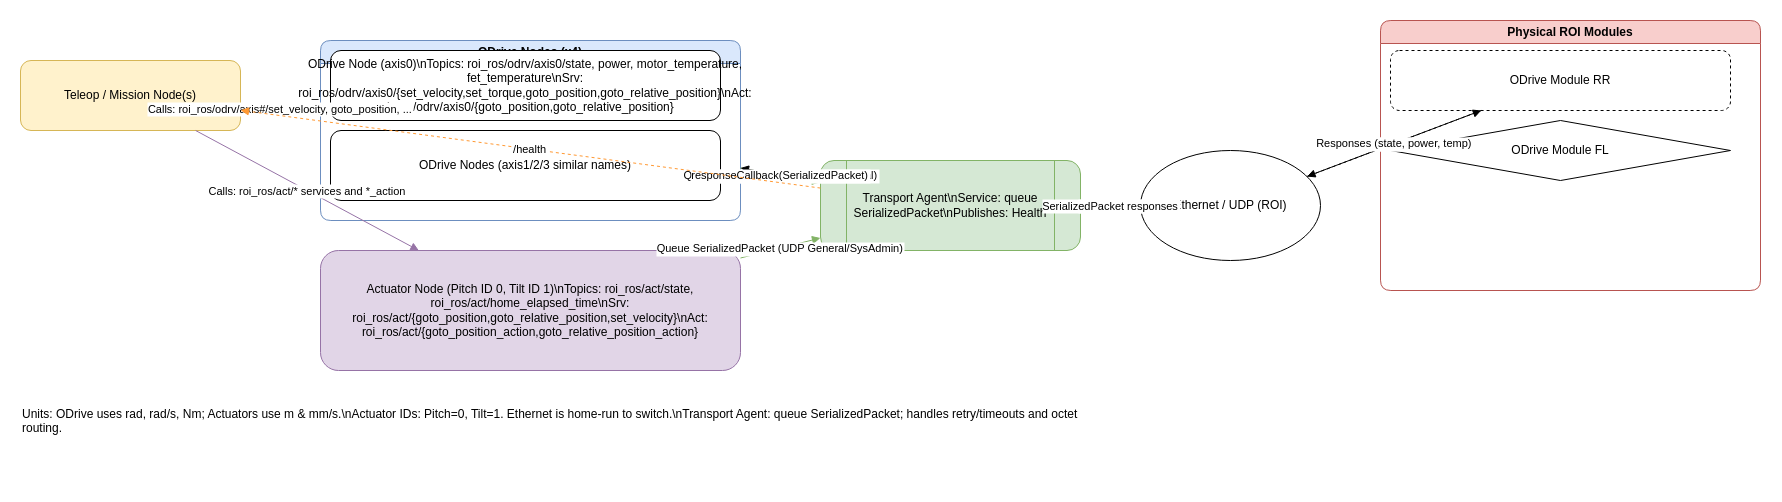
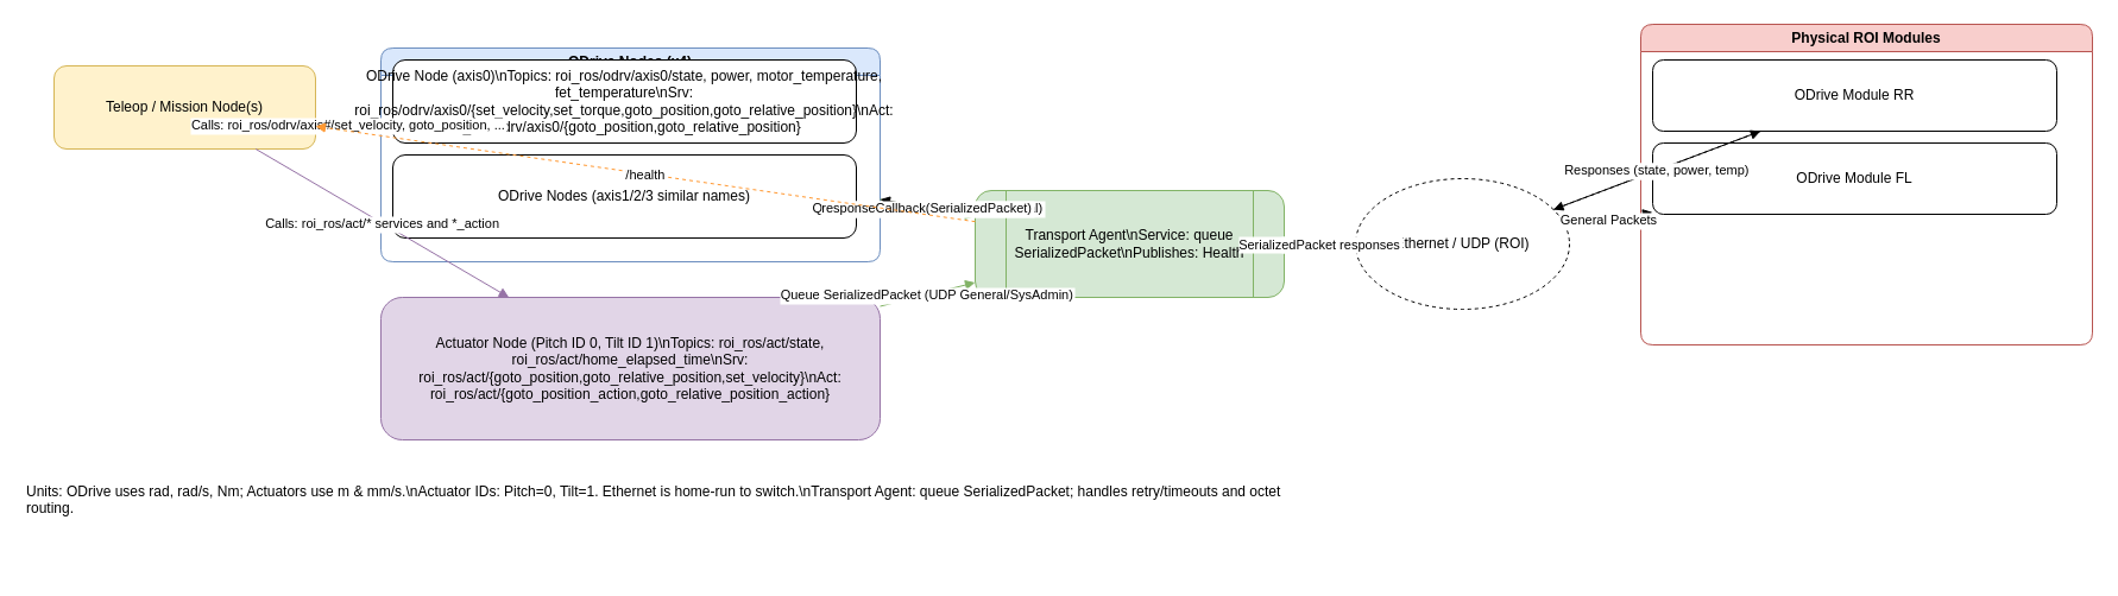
  <mxCell id="0" />
  <mxCell id="1" parent="0" />
- <mxCell id="2" value="Teleop / Mission Node(s)" style="rounded=1;whiteSpace=wrap;html=1;fillColor=#fff2cc;strokeColor=#d6b656;" vertex="1" parent="1"><mxGeometry x="20" y="60" width="220" height="70" as="geometry" /></mxCell>
+ <mxCell id="2" value="Teleop / Mission Node(s)" style="rounded=1;whiteSpace=wrap;html=1;fillColor=#fff2cc;strokeColor=#d6b656;" vertex="1" parent="1"><mxGeometry x="45" y="55" width="220" height="70" as="geometry" /></mxCell>
  <mxCell id="3" value="ODrive Nodes (x4)" style="swimlane;rounded=1;childLayout=stackLayout;horizontal=1;resizable=1;whiteSpace=wrap;html=1;fillColor=#dae8fc;strokeColor=#6c8ebf;" vertex="1" parent="1"><mxGeometry x="320" y="40" width="420" height="180" as="geometry" /></mxCell>
  <mxCell id="4" value="ODrive Node (axis0)\nTopics: roi_ros/odrv/axis0/state, power, motor_temperature, fet_temperature\nSrv: roi_ros/odrv/axis0/{set_velocity,set_torque,goto_position,goto_relative_position}\nAct: roi_ros/odrv/axis0/{goto_position,goto_relative_position}" style="rounded=1;whiteSpace=wrap;html=1;" vertex="1" parent="3"><mxGeometry x="10" y="10" width="390" height="70" as="geometry" /></mxCell>
  <mxCell id="5" value="ODrive Nodes (axis1/2/3 similar names)" style="rounded=1;whiteSpace=wrap;html=1;" vertex="1" parent="3"><mxGeometry x="10" y="90" width="390" height="70" as="geometry" /></mxCell>
  <mxCell id="6" value="Actuator Node (Pitch ID 0, Tilt ID 1)\nTopics: roi_ros/act/state, roi_ros/act/home_elapsed_time\nSrv: roi_ros/act/{goto_position,goto_relative_position,set_velocity}\nAct: roi_ros/act/{goto_position_action,goto_relative_position_action}" style="rounded=1;whiteSpace=wrap;html=1;fillColor=#e1d5e7;strokeColor=#9673a6;" vertex="1" parent="1"><mxGeometry x="320" y="250" width="420" height="120" as="geometry" /></mxCell>
  <mxCell id="7" value="Transport Agent\nService: queue SerializedPacket\nPublishes: Health" style="shape=process;rounded=1;whiteSpace=wrap;html=1;fillColor=#d5e8d4;strokeColor=#82b366;" vertex="1" parent="1"><mxGeometry x="820" y="160" width="260" height="90" as="geometry" /></mxCell>
- <mxCell id="8" value="Ethernet / UDP (ROI)" style="ellipse;whiteSpace=wrap;html=1;fillColor=#ffffff;strokeColor=#000000;dashed=0;" vertex="1" parent="1"><mxGeometry x="1140" y="150" width="180" height="110" as="geometry" /></mxCell>
+ <mxCell id="8" value="Ethernet / UDP (ROI)" style="ellipse;whiteSpace=wrap;html=1;fillColor=#ffffff;strokeColor=#000000;dashed=1;" vertex="1" parent="1"><mxGeometry x="1140" y="150" width="180" height="110" as="geometry" /></mxCell>
  <mxCell id="9" value="Physical ROI Modules" style="swimlane;rounded=1;whiteSpace=wrap;html=1;fillColor=#f8cecc;strokeColor=#b85450;" vertex="1" parent="1"><mxGeometry x="1380" y="20" width="380" height="270" as="geometry" /></mxCell>
- <mxCell id="10" value="ODrive Module RR" style="rounded=1;whiteSpace=wrap;html=1;dashed=1;" vertex="1" parent="9"><mxGeometry x="10" y="30" width="340" height="60" as="geometry" /></mxCell>
- <mxCell id="11" value="ODrive Module FL" style="rhombus;whiteSpace=wrap;html=1;" vertex="1" parent="9"><mxGeometry x="10" y="100" width="340" height="60" as="geometry" /></mxCell>
+ <mxCell id="10" value="ODrive Module RR" style="rounded=1;whiteSpace=wrap;html=1;" vertex="1" parent="9"><mxGeometry x="10" y="30" width="340" height="60" as="geometry" /></mxCell>
+ <mxCell id="11" value="ODrive Module FL" style="rounded=1;whiteSpace=wrap;html=1;" vertex="1" parent="9"><mxGeometry x="10" y="100" width="340" height="60" as="geometry" /></mxCell>
  <mxCell id="12" value="Calls: roi_ros/odrv/axis#/set_velocity, goto_position, ..." style="endArrow=block;endFill=1;strokeColor=#6c8ebf;" edge="1" parent="1" source="2" target="3"><mxGeometry relative="1" as="geometry" /></mxCell>
  <mxCell id="13" value="Calls: roi_ros/act/* services and *_action" style="endArrow=block;endFill=1;strokeColor=#9673a6;" edge="1" parent="1" source="2" target="6"><mxGeometry relative="1" as="geometry" /></mxCell>
  <mxCell id="14" value="Queue SerializedPacket (UDP General)" style="endArrow=block;endFill=1;strokeColor=#82b366;" edge="1" parent="1" source="3" target="7"><mxGeometry relative="1" as="geometry" /></mxCell>
  <mxCell id="15" value="Queue SerializedPacket (UDP General/SysAdmin)" style="endArrow=block;endFill=1;strokeColor=#82b366;" edge="1" parent="1" source="6" target="7"><mxGeometry relative="1" as="geometry" /></mxCell>
  <mxCell id="16" value="UDP packets" style="endArrow=block;endFill=1;dashed=1;" edge="1" parent="1" source="7" target="8"><mxGeometry relative="1" as="geometry" /></mxCell>
  <mxCell id="17" value="General Packets" style="endArrow=block;endFill=1;" edge="1" parent="1" source="8" target="10"><mxGeometry relative="1" as="geometry" /></mxCell>
+ <mxCell id="18" value="General Packets" style="endArrow=block;endFill=1;" edge="1" parent="1" source="8" target="11"><mxGeometry relative="1" as="geometry" /></mxCell>
  <mxCell id="19" value="Responses (state, power, temp)" style="endArrow=block;endFill=1;dashed=1;" edge="1" parent="1" source="10" target="8"><mxGeometry relative="1" as="geometry" /></mxCell>
  <mxCell id="20" value="SerializedPacket responses" style="endArrow=block;endFill=1;dashed=1;" edge="1" parent="1" source="8" target="7"><mxGeometry relative="1" as="geometry" /></mxCell>
  <mxCell id="21" value="responseCallback(SerializedPacket)" style="endArrow=block;endFill=1;" edge="1" parent="1" source="7" target="3"><mxGeometry relative="1" as="geometry" /></mxCell>
  <mxCell id="22" value="/health" style="endArrow=block;endFill=1;strokeColor=#ff9933;dashed=1;" edge="1" parent="1" source="7" target="2"><mxGeometry relative="1" as="geometry" /></mxCell>
  <mxCell id="23" value="Units: ODrive uses rad, rad/s, Nm; Actuators use m &amp; mm/s.\nActuator IDs: Pitch=0, Tilt=1. Ethernet is home-run to switch.\nTransport Agent: queue SerializedPacket; handles retry/timeouts and octet routing." style="text;whiteSpace=wrap;html=1;align=left;" vertex="1" parent="1"><mxGeometry x="20" y="400" width="1060" height="80" as="geometry" /></mxCell>
